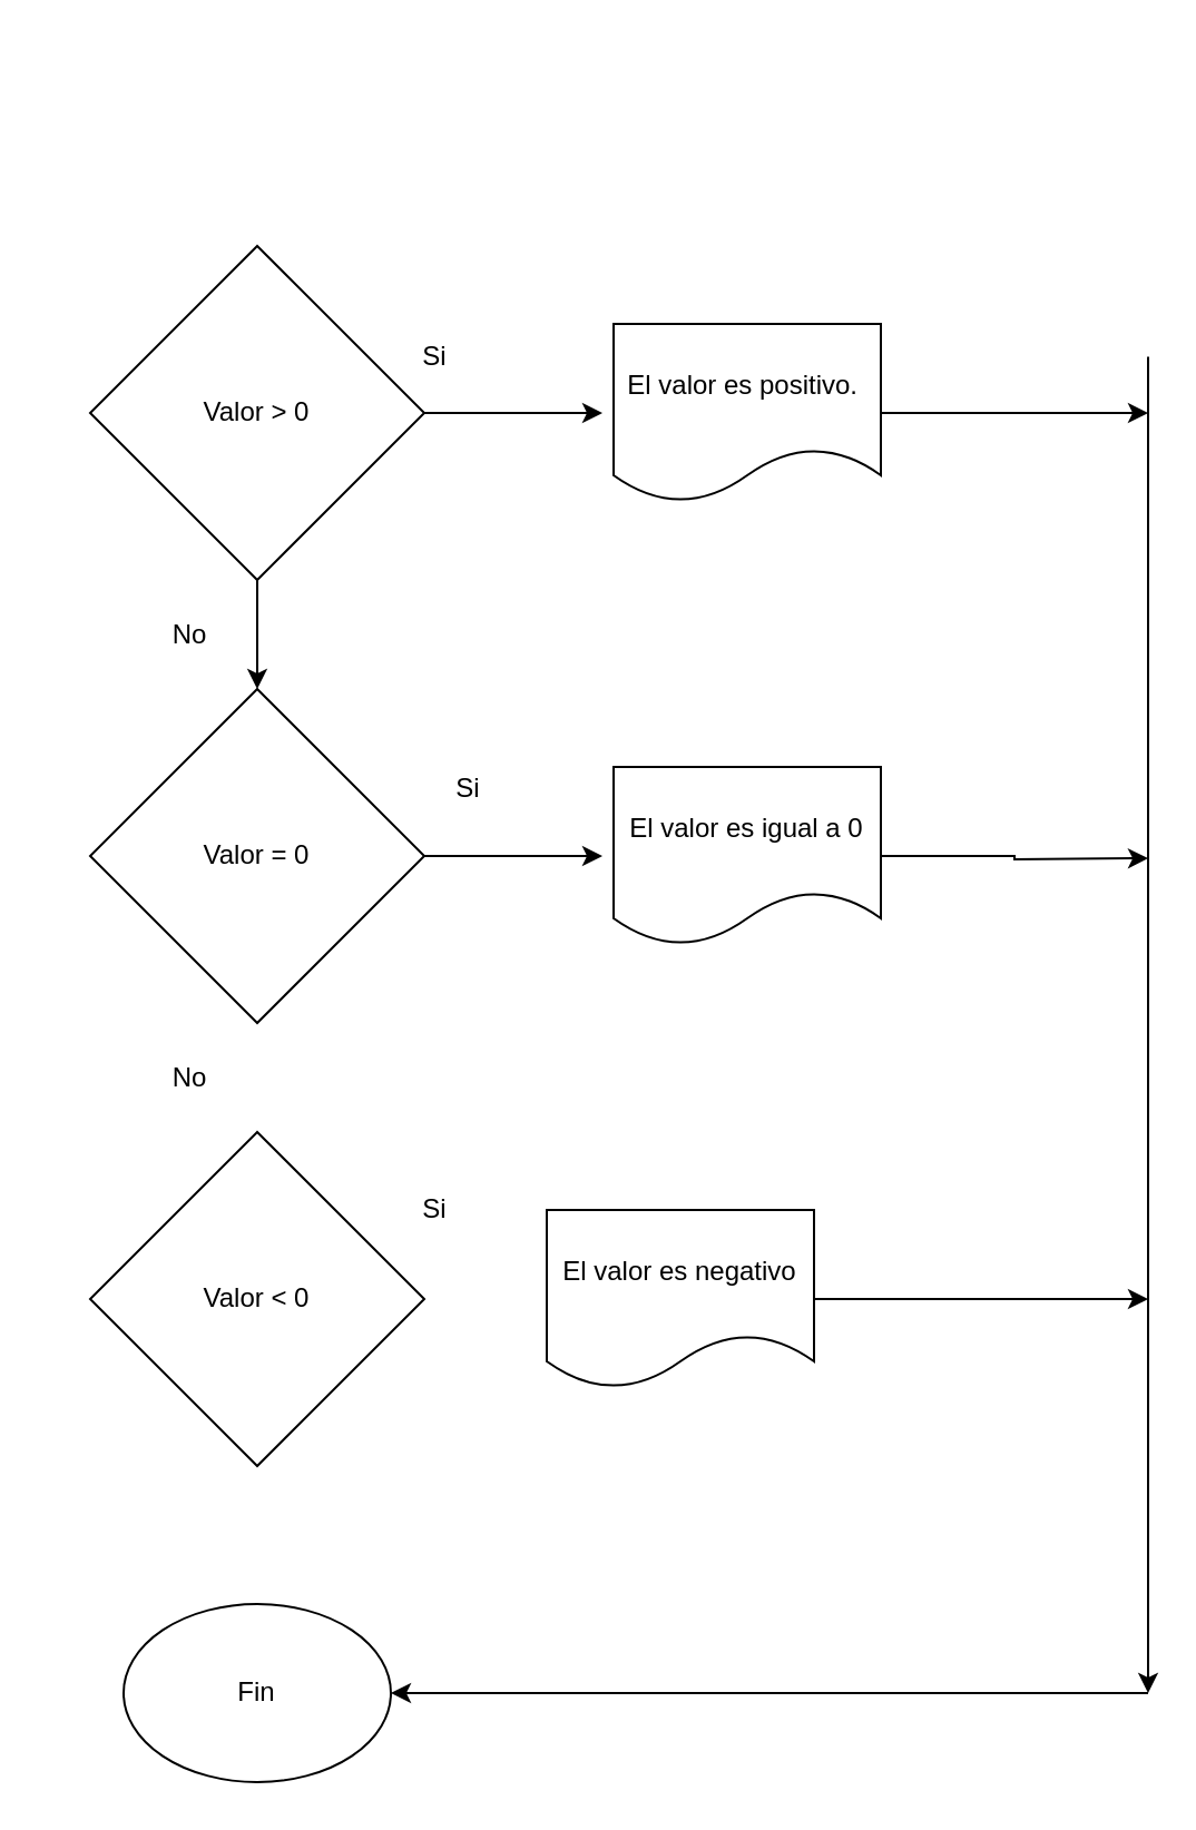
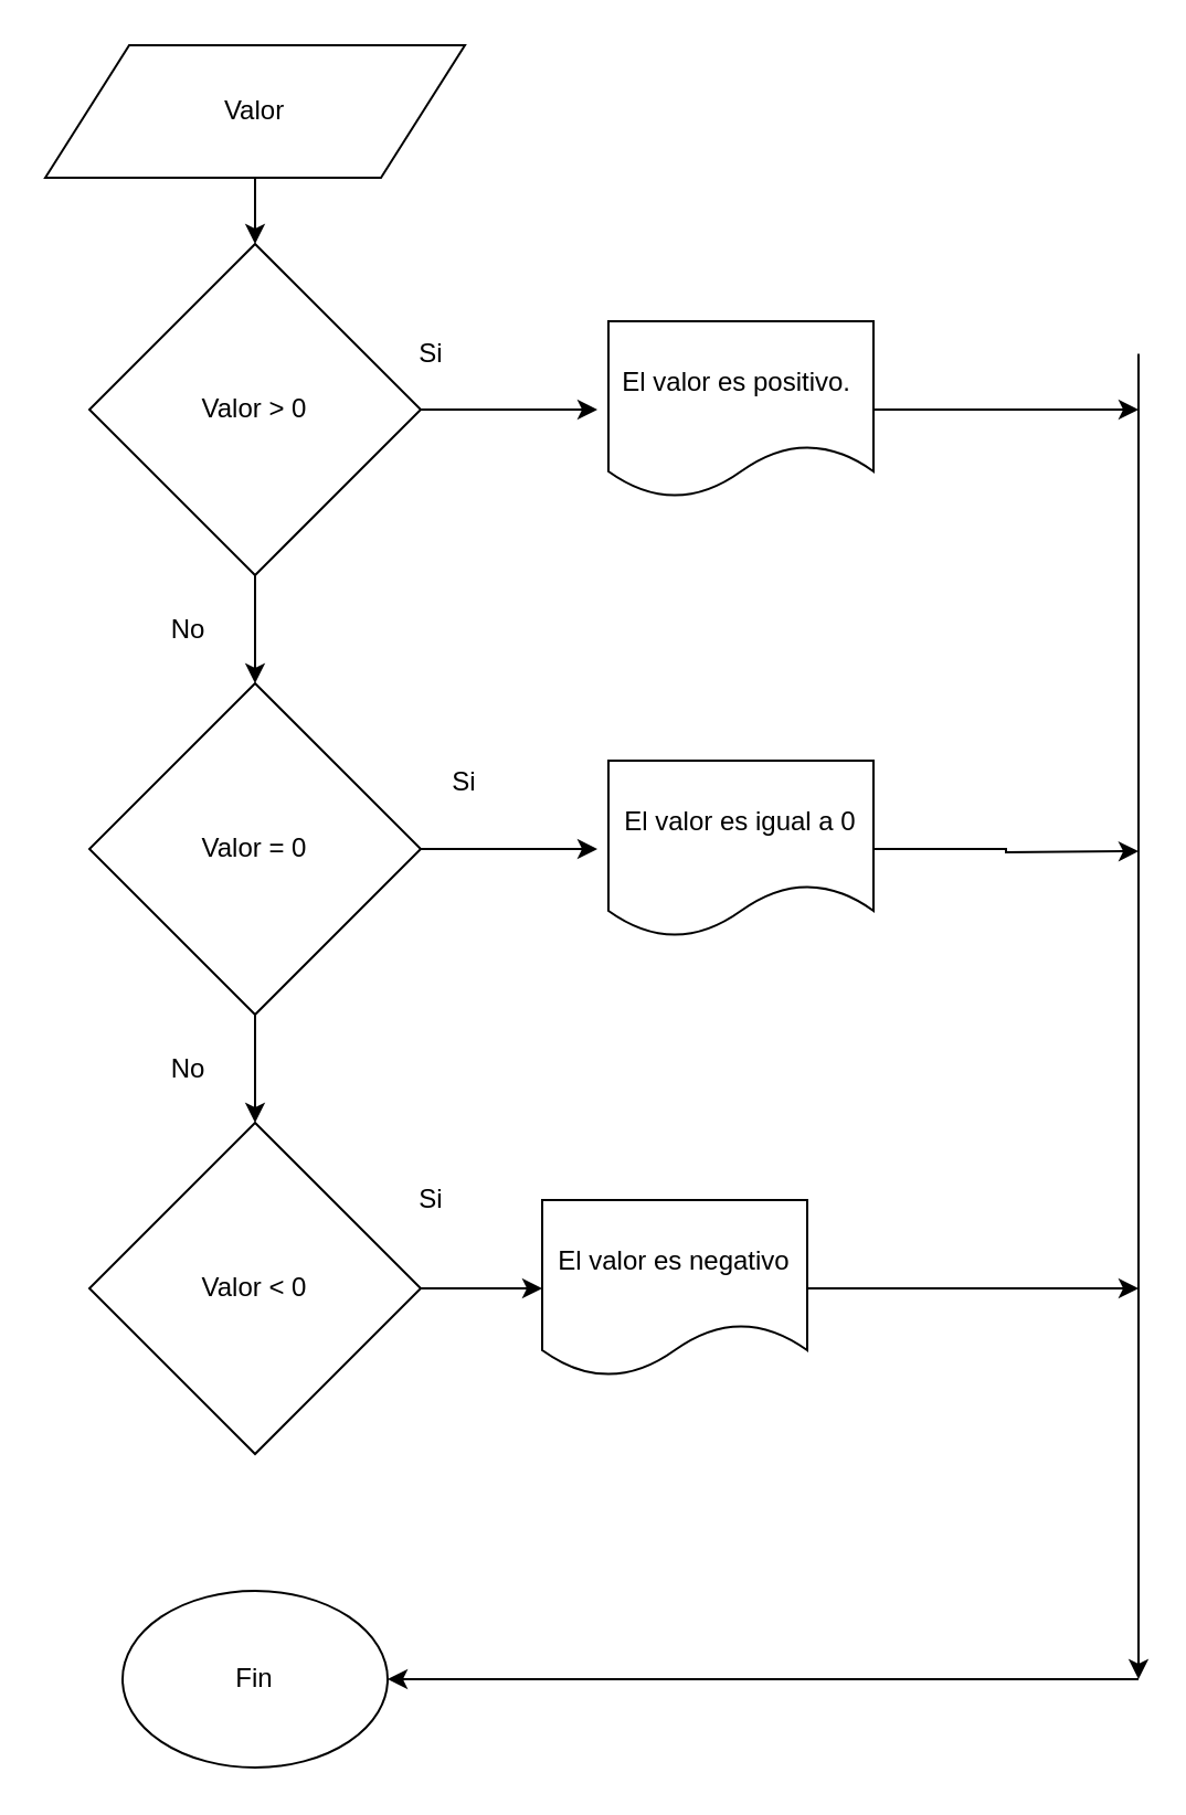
  <mxCell id="0" />
  <mxCell id="1" parent="0" />
+ <mxCell id="2" value="" style="edgeStyle=orthogonalEdgeStyle;rounded=0;orthogonalLoop=1;jettySize=auto;html=1;" parent="1" source="3" target="6" edge="1"><mxGeometry relative="1" as="geometry" /></mxCell>
+ <mxCell id="3" value="Valor" style="shape=parallelogram;perimeter=parallelogramPerimeter;whiteSpace=wrap;html=1;" parent="1" vertex="1"><mxGeometry x="20" y="20" width="190" height="60" as="geometry" /></mxCell>
  <mxCell id="4" value="" style="edgeStyle=orthogonalEdgeStyle;rounded=0;orthogonalLoop=1;jettySize=auto;html=1;" parent="1" source="6" target="9" edge="1"><mxGeometry relative="1" as="geometry" /></mxCell>
  <mxCell id="5" value="" style="edgeStyle=orthogonalEdgeStyle;rounded=0;orthogonalLoop=1;jettySize=auto;html=1;" parent="1" source="6" edge="1"><mxGeometry relative="1" as="geometry"><mxPoint x="270" y="185" as="targetPoint" /></mxGeometry></mxCell>
  <mxCell id="6" value="Valor &amp;gt; 0" style="rhombus;whiteSpace=wrap;html=1;" parent="1" vertex="1"><mxGeometry x="40" y="110" width="150" height="150" as="geometry" /></mxCell>
+ <mxCell id="7" value="" style="edgeStyle=orthogonalEdgeStyle;rounded=0;orthogonalLoop=1;jettySize=auto;html=1;" parent="1" source="9" target="11" edge="1"><mxGeometry relative="1" as="geometry" /></mxCell>
  <mxCell id="8" value="" style="edgeStyle=orthogonalEdgeStyle;rounded=0;orthogonalLoop=1;jettySize=auto;html=1;" parent="1" source="9" edge="1"><mxGeometry relative="1" as="geometry"><mxPoint x="270" y="384" as="targetPoint" /></mxGeometry></mxCell>
  <mxCell id="9" value="Valor = 0" style="rhombus;whiteSpace=wrap;html=1;" parent="1" vertex="1"><mxGeometry x="40" y="309" width="150" height="150" as="geometry" /></mxCell>
+ <mxCell id="10" value="" style="edgeStyle=orthogonalEdgeStyle;rounded=0;orthogonalLoop=1;jettySize=auto;html=1;" parent="1" source="11" target="13" edge="1"><mxGeometry relative="1" as="geometry" /></mxCell>
  <mxCell id="11" value="Valor &amp;lt; 0" style="rhombus;whiteSpace=wrap;html=1;" parent="1" vertex="1"><mxGeometry x="40" y="508" width="150" height="150" as="geometry" /></mxCell>
  <mxCell id="12" value="" style="edgeStyle=orthogonalEdgeStyle;rounded=0;orthogonalLoop=1;jettySize=auto;html=1;" parent="1" source="13" edge="1"><mxGeometry relative="1" as="geometry"><mxPoint x="515" y="583" as="targetPoint" /></mxGeometry></mxCell>
  <mxCell id="13" value="El valor es negativo" style="shape=document;whiteSpace=wrap;html=1;boundedLbl=1;" parent="1" vertex="1"><mxGeometry x="245" y="543" width="120" height="80" as="geometry" /></mxCell>
  <mxCell id="14" value="" style="edgeStyle=orthogonalEdgeStyle;rounded=0;orthogonalLoop=1;jettySize=auto;html=1;" parent="1" source="15" edge="1"><mxGeometry relative="1" as="geometry"><mxPoint x="515" y="385" as="targetPoint" /></mxGeometry></mxCell>
  <mxCell id="15" value="El valor es igual a 0" style="shape=document;whiteSpace=wrap;html=1;boundedLbl=1;" parent="1" vertex="1"><mxGeometry x="275" y="344" width="120" height="80" as="geometry" /></mxCell>
  <mxCell id="16" value="" style="edgeStyle=orthogonalEdgeStyle;rounded=0;orthogonalLoop=1;jettySize=auto;html=1;" parent="1" source="17" edge="1"><mxGeometry relative="1" as="geometry"><mxPoint x="515" y="185" as="targetPoint" /></mxGeometry></mxCell>
  <mxCell id="17" value="El valor es positivo.&amp;nbsp;" style="shape=document;whiteSpace=wrap;html=1;boundedLbl=1;" parent="1" vertex="1"><mxGeometry x="275" y="145" width="120" height="80" as="geometry" /></mxCell>
  <mxCell id="18" value="Fin" style="ellipse;whiteSpace=wrap;html=1;" parent="1" vertex="1"><mxGeometry x="55" y="720" width="120" height="80" as="geometry" /></mxCell>
  <mxCell id="19" value="" style="endArrow=classic;html=1;" parent="1" edge="1"><mxGeometry width="50" height="50" relative="1" as="geometry"><mxPoint x="515" y="170" as="sourcePoint" /><mxPoint x="515" y="760" as="targetPoint" /><Array as="points"><mxPoint x="515" y="156" /></Array></mxGeometry></mxCell>
  <mxCell id="20" value="" style="endArrow=classic;html=1;entryX=1;entryY=0.5;entryDx=0;entryDy=0;" parent="1" target="18" edge="1"><mxGeometry width="50" height="50" relative="1" as="geometry"><mxPoint x="515" y="760" as="sourcePoint" /><mxPoint x="75" y="820" as="targetPoint" /></mxGeometry></mxCell>
  <mxCell id="21" value="Si" style="text;html=1;strokeColor=none;fillColor=none;align=center;verticalAlign=middle;whiteSpace=wrap;rounded=0;" parent="1" vertex="1"><mxGeometry x="175" y="150" width="40" height="20" as="geometry" /></mxCell>
  <mxCell id="22" value="No" style="text;html=1;strokeColor=none;fillColor=none;align=center;verticalAlign=middle;whiteSpace=wrap;rounded=0;" parent="1" vertex="1"><mxGeometry x="65" y="274.5" width="40" height="20" as="geometry" /></mxCell>
  <mxCell id="23" value="Si" style="text;html=1;strokeColor=none;fillColor=none;align=center;verticalAlign=middle;whiteSpace=wrap;rounded=0;" parent="1" vertex="1"><mxGeometry x="190" y="344" width="40" height="20" as="geometry" /></mxCell>
  <mxCell id="24" value="Si" style="text;html=1;strokeColor=none;fillColor=none;align=center;verticalAlign=middle;whiteSpace=wrap;rounded=0;" parent="1" vertex="1"><mxGeometry x="175" y="533" width="40" height="20" as="geometry" /></mxCell>
  <mxCell id="25" value="No" style="text;html=1;strokeColor=none;fillColor=none;align=center;verticalAlign=middle;whiteSpace=wrap;rounded=0;" parent="1" vertex="1"><mxGeometry x="65" y="473.5" width="40" height="20" as="geometry" /></mxCell>
